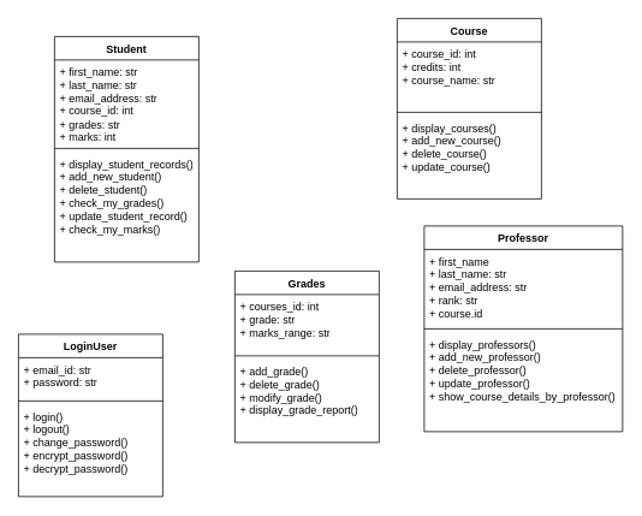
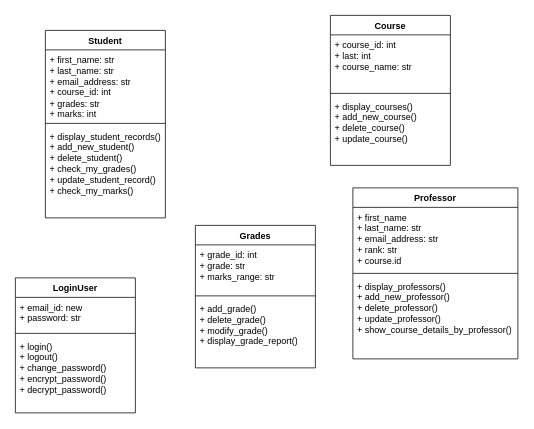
  <mxCell id="0" />
  <mxCell id="1" parent="0" />
  <mxCell id="2" value="Student" style="swimlane;fontStyle=1;align=center;verticalAlign=top;childLayout=stackLayout;horizontal=1;startSize=26;horizontalStack=0;resizeParent=1;resizeParentMax=0;resizeLast=0;collapsible=1;marginBottom=0;whiteSpace=wrap;html=1;" parent="1" vertex="1"><mxGeometry x="60" y="40" width="160" height="250" as="geometry" /></mxCell>
  <mxCell id="3" value="+ first_name: str&lt;div&gt;+ last_name: str&lt;/div&gt;&lt;div&gt;+ email_address: str&lt;/div&gt;&lt;div&gt;+ course_id: int&lt;/div&gt;&lt;div&gt;+ grades: str&lt;/div&gt;&lt;div&gt;+ marks: int&lt;/div&gt;" style="text;strokeColor=none;fillColor=none;align=left;verticalAlign=top;spacingLeft=4;spacingRight=4;overflow=hidden;rotatable=0;points=[[0,0.5],[1,0.5]];portConstraint=eastwest;whiteSpace=wrap;html=1;" parent="2" vertex="1"><mxGeometry y="26" width="160" height="94" as="geometry" /></mxCell>
  <mxCell id="4" value="" style="line;strokeWidth=1;fillColor=none;align=left;verticalAlign=middle;spacingTop=-1;spacingLeft=3;spacingRight=3;rotatable=0;labelPosition=right;points=[];portConstraint=eastwest;strokeColor=inherit;" parent="2" vertex="1"><mxGeometry y="120" width="160" height="8" as="geometry" /></mxCell>
  <mxCell id="5" value="+ display_student_records()&lt;div&gt;+ add_new_student()&lt;/div&gt;&lt;div&gt;+ delete_student()&lt;/div&gt;&lt;div&gt;+ check_my_grades()&lt;/div&gt;&lt;div&gt;+ update_student_record()&lt;/div&gt;&lt;div&gt;+ check_my_marks()&lt;/div&gt;&lt;div&gt;&lt;br&gt;&lt;/div&gt;" style="text;strokeColor=none;fillColor=none;align=left;verticalAlign=top;spacingLeft=4;spacingRight=4;overflow=hidden;rotatable=0;points=[[0,0.5],[1,0.5]];portConstraint=eastwest;whiteSpace=wrap;html=1;" parent="2" vertex="1"><mxGeometry y="128" width="160" height="122" as="geometry" /></mxCell>
  <mxCell id="6" value="Course" style="swimlane;fontStyle=1;align=center;verticalAlign=top;childLayout=stackLayout;horizontal=1;startSize=26;horizontalStack=0;resizeParent=1;resizeParentMax=0;resizeLast=0;collapsible=1;marginBottom=0;whiteSpace=wrap;html=1;" parent="1" vertex="1"><mxGeometry x="440" y="20" width="160" height="200" as="geometry" /></mxCell>
- <mxCell id="7" value="+ course_id: int&lt;div&gt;+ credits: int&lt;/div&gt;&lt;div&gt;+ course_name: str&lt;/div&gt;" style="text;strokeColor=none;fillColor=none;align=left;verticalAlign=top;spacingLeft=4;spacingRight=4;overflow=hidden;rotatable=0;points=[[0,0.5],[1,0.5]];portConstraint=eastwest;whiteSpace=wrap;html=1;" parent="6" vertex="1"><mxGeometry y="26" width="160" height="74" as="geometry" /></mxCell>
+ <mxCell id="7" value="+ course_id: int&lt;div&gt;+ last: int&lt;/div&gt;&lt;div&gt;+ course_name: str&lt;/div&gt;" style="text;strokeColor=none;fillColor=none;align=left;verticalAlign=top;spacingLeft=4;spacingRight=4;overflow=hidden;rotatable=0;points=[[0,0.5],[1,0.5]];portConstraint=eastwest;whiteSpace=wrap;html=1;" parent="6" vertex="1"><mxGeometry y="26" width="160" height="74" as="geometry" /></mxCell>
  <mxCell id="8" value="" style="line;strokeWidth=1;fillColor=none;align=left;verticalAlign=middle;spacingTop=-1;spacingLeft=3;spacingRight=3;rotatable=0;labelPosition=right;points=[];portConstraint=eastwest;strokeColor=inherit;" parent="6" vertex="1"><mxGeometry y="100" width="160" height="8" as="geometry" /></mxCell>
  <mxCell id="9" value="+ display_courses()&lt;div&gt;+ add_new_course()&lt;/div&gt;&lt;div&gt;+ delete_course()&lt;/div&gt;&lt;div&gt;+ update_course()&lt;/div&gt;" style="text;strokeColor=none;fillColor=none;align=left;verticalAlign=top;spacingLeft=4;spacingRight=4;overflow=hidden;rotatable=0;points=[[0,0.5],[1,0.5]];portConstraint=eastwest;whiteSpace=wrap;html=1;" parent="6" vertex="1"><mxGeometry y="108" width="160" height="92" as="geometry" /></mxCell>
  <mxCell id="10" value="Professor" style="swimlane;fontStyle=1;align=center;verticalAlign=top;childLayout=stackLayout;horizontal=1;startSize=26;horizontalStack=0;resizeParent=1;resizeParentMax=0;resizeLast=0;collapsible=1;marginBottom=0;whiteSpace=wrap;html=1;" parent="1" vertex="1"><mxGeometry x="470" y="250" width="220" height="228" as="geometry" /></mxCell>
  <mxCell id="11" value="+ first_name&lt;div&gt;+ last_name: str&lt;/div&gt;&lt;div&gt;+ email_address: str&lt;/div&gt;&lt;div&gt;+ rank: str&lt;/div&gt;&lt;div&gt;+ course.id&lt;/div&gt;" style="text;strokeColor=none;fillColor=none;align=left;verticalAlign=top;spacingLeft=4;spacingRight=4;overflow=hidden;rotatable=0;points=[[0,0.5],[1,0.5]];portConstraint=eastwest;whiteSpace=wrap;html=1;" parent="10" vertex="1"><mxGeometry y="26" width="220" height="84" as="geometry" /></mxCell>
  <mxCell id="12" value="" style="line;strokeWidth=1;fillColor=none;align=left;verticalAlign=middle;spacingTop=-1;spacingLeft=3;spacingRight=3;rotatable=0;labelPosition=right;points=[];portConstraint=eastwest;strokeColor=inherit;" parent="10" vertex="1"><mxGeometry y="110" width="220" height="8" as="geometry" /></mxCell>
  <mxCell id="13" value="+ display_professors()&lt;div&gt;+ add_new_professor()&lt;/div&gt;&lt;div&gt;+ delete_professor()&lt;/div&gt;&lt;div&gt;+ update_professor()&lt;/div&gt;&lt;div&gt;+ show_course_details_by_professor()&lt;/div&gt;" style="text;strokeColor=none;fillColor=none;align=left;verticalAlign=top;spacingLeft=4;spacingRight=4;overflow=hidden;rotatable=0;points=[[0,0.5],[1,0.5]];portConstraint=eastwest;whiteSpace=wrap;html=1;" parent="10" vertex="1"><mxGeometry y="118" width="220" height="110" as="geometry" /></mxCell>
  <mxCell id="14" value="LoginUser" style="swimlane;fontStyle=1;align=center;verticalAlign=top;childLayout=stackLayout;horizontal=1;startSize=26;horizontalStack=0;resizeParent=1;resizeParentMax=0;resizeLast=0;collapsible=1;marginBottom=0;whiteSpace=wrap;html=1;" parent="1" vertex="1"><mxGeometry x="20" y="370" width="160" height="180" as="geometry" /></mxCell>
- <mxCell id="15" value="+ email_id: str&lt;div&gt;+ password: str&lt;/div&gt;" style="text;strokeColor=none;fillColor=none;align=left;verticalAlign=top;spacingLeft=4;spacingRight=4;overflow=hidden;rotatable=0;points=[[0,0.5],[1,0.5]];portConstraint=eastwest;whiteSpace=wrap;html=1;" parent="14" vertex="1"><mxGeometry y="26" width="160" height="44" as="geometry" /></mxCell>
+ <mxCell id="15" value="+ email_id: new&lt;div&gt;+ password: str&lt;/div&gt;" style="text;strokeColor=none;fillColor=none;align=left;verticalAlign=top;spacingLeft=4;spacingRight=4;overflow=hidden;rotatable=0;points=[[0,0.5],[1,0.5]];portConstraint=eastwest;whiteSpace=wrap;html=1;" parent="14" vertex="1"><mxGeometry y="26" width="160" height="44" as="geometry" /></mxCell>
  <mxCell id="16" value="" style="line;strokeWidth=1;fillColor=none;align=left;verticalAlign=middle;spacingTop=-1;spacingLeft=3;spacingRight=3;rotatable=0;labelPosition=right;points=[];portConstraint=eastwest;strokeColor=inherit;" parent="14" vertex="1"><mxGeometry y="70" width="160" height="8" as="geometry" /></mxCell>
  <mxCell id="17" value="+ login()&lt;div&gt;+ logout()&lt;/div&gt;&lt;div&gt;+ change_password()&lt;/div&gt;&lt;div&gt;+ encrypt_password()&lt;/div&gt;&lt;div&gt;+ decrypt_password()&lt;/div&gt;" style="text;strokeColor=none;fillColor=none;align=left;verticalAlign=top;spacingLeft=4;spacingRight=4;overflow=hidden;rotatable=0;points=[[0,0.5],[1,0.5]];portConstraint=eastwest;whiteSpace=wrap;html=1;" parent="14" vertex="1"><mxGeometry y="78" width="160" height="102" as="geometry" /></mxCell>
  <mxCell id="18" value="Grades" style="swimlane;fontStyle=1;align=center;verticalAlign=top;childLayout=stackLayout;horizontal=1;startSize=26;horizontalStack=0;resizeParent=1;resizeParentMax=0;resizeLast=0;collapsible=1;marginBottom=0;whiteSpace=wrap;html=1;" vertex="1" parent="1"><mxGeometry x="260" y="300" width="160" height="190" as="geometry" /></mxCell>
- <mxCell id="19" value="+ courses_id: int&lt;div&gt;+ grade: str&lt;/div&gt;&lt;div&gt;+ marks_range: str&lt;/div&gt;&lt;div&gt;&lt;br&gt;&lt;/div&gt;&lt;div&gt;&lt;br&gt;&lt;/div&gt;" style="text;strokeColor=none;fillColor=none;align=left;verticalAlign=top;spacingLeft=4;spacingRight=4;overflow=hidden;rotatable=0;points=[[0,0.5],[1,0.5]];portConstraint=eastwest;whiteSpace=wrap;html=1;" vertex="1" parent="18"><mxGeometry y="26" width="160" height="64" as="geometry" /></mxCell>
+ <mxCell id="19" value="+ grade_id: int&lt;div&gt;+ grade: str&lt;/div&gt;&lt;div&gt;+ marks_range: str&lt;/div&gt;&lt;div&gt;&lt;br&gt;&lt;/div&gt;&lt;div&gt;&lt;br&gt;&lt;/div&gt;" style="text;strokeColor=none;fillColor=none;align=left;verticalAlign=top;spacingLeft=4;spacingRight=4;overflow=hidden;rotatable=0;points=[[0,0.5],[1,0.5]];portConstraint=eastwest;whiteSpace=wrap;html=1;" vertex="1" parent="18"><mxGeometry y="26" width="160" height="64" as="geometry" /></mxCell>
  <mxCell id="20" value="" style="line;strokeWidth=1;fillColor=none;align=left;verticalAlign=middle;spacingTop=-1;spacingLeft=3;spacingRight=3;rotatable=0;labelPosition=right;points=[];portConstraint=eastwest;strokeColor=inherit;" vertex="1" parent="18"><mxGeometry y="90" width="160" height="8" as="geometry" /></mxCell>
  <mxCell id="21" value="+ add_grade()&lt;div&gt;+ delete_grade()&lt;/div&gt;&lt;div&gt;+ modify_grade()&lt;/div&gt;&lt;div&gt;+ display_grade_report()&lt;/div&gt;" style="text;strokeColor=none;fillColor=none;align=left;verticalAlign=top;spacingLeft=4;spacingRight=4;overflow=hidden;rotatable=0;points=[[0,0.5],[1,0.5]];portConstraint=eastwest;whiteSpace=wrap;html=1;" vertex="1" parent="18"><mxGeometry y="98" width="160" height="92" as="geometry" /></mxCell>
